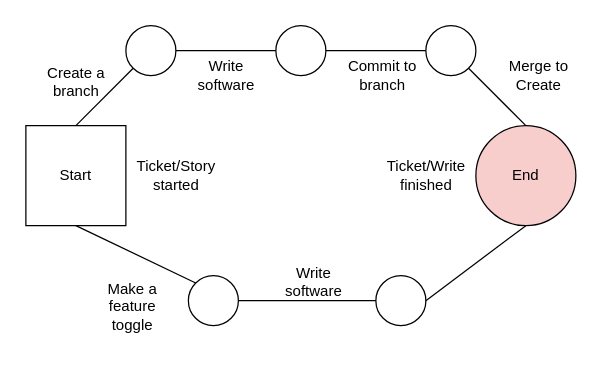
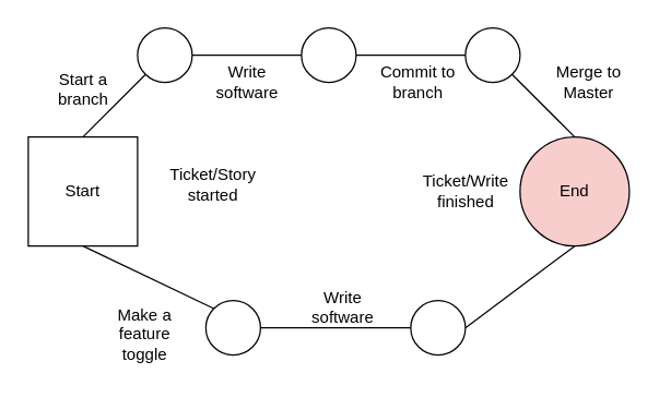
  <mxCell id="0" />
  <mxCell id="1" parent="0" />
  <mxCell id="2" value="Start" style="whiteSpace=wrap;html=1;aspect=fixed;rounded=0;" vertex="1" parent="1"><mxGeometry x="20" y="100" width="80" height="80" as="geometry" /></mxCell>
  <mxCell id="3" value="" style="ellipse;whiteSpace=wrap;html=1;aspect=fixed;" vertex="1" parent="1"><mxGeometry x="100" y="20" width="40" height="40" as="geometry" /></mxCell>
  <mxCell id="4" value="" style="ellipse;whiteSpace=wrap;html=1;aspect=fixed;" vertex="1" parent="1"><mxGeometry x="150" y="220" width="40" height="40" as="geometry" /></mxCell>
  <mxCell id="5" value="" style="endArrow=none;html=1;exitX=0.5;exitY=0;exitDx=0;exitDy=0;entryX=0;entryY=1;entryDx=0;entryDy=0;" edge="1" parent="1" source="2" target="3"><mxGeometry width="50" height="50" relative="1" as="geometry"><mxPoint x="330" y="290" as="sourcePoint" /><mxPoint x="380" y="240" as="targetPoint" /></mxGeometry></mxCell>
  <mxCell id="6" value="" style="endArrow=none;html=1;exitX=0.5;exitY=1;exitDx=0;exitDy=0;entryX=0;entryY=0;entryDx=0;entryDy=0;" edge="1" parent="1" source="2" target="4"><mxGeometry width="50" height="50" relative="1" as="geometry"><mxPoint x="330" y="290" as="sourcePoint" /><mxPoint x="380" y="240" as="targetPoint" /></mxGeometry></mxCell>
- <mxCell id="7" value="Create a &lt;br&gt;branch" style="text;html=1;align=center;verticalAlign=middle;resizable=0;points=[];autosize=1;strokeColor=none;" vertex="1" parent="1"><mxGeometry x="30" y="50" width="60" height="30" as="geometry" /></mxCell>
+ <mxCell id="7" value="Start a &lt;br&gt;branch" style="text;html=1;align=center;verticalAlign=middle;resizable=0;points=[];autosize=1;strokeColor=none;" vertex="1" parent="1"><mxGeometry x="30" y="50" width="60" height="30" as="geometry" /></mxCell>
  <mxCell id="8" value="Make a&lt;br&gt;feature&lt;br&gt;toggle" style="text;html=1;align=center;verticalAlign=middle;resizable=0;points=[];autosize=1;strokeColor=none;" vertex="1" parent="1"><mxGeometry x="80" y="220" width="50" height="50" as="geometry" /></mxCell>
  <mxCell id="9" value="" style="ellipse;whiteSpace=wrap;html=1;aspect=fixed;" vertex="1" parent="1"><mxGeometry x="220" y="20" width="40" height="40" as="geometry" /></mxCell>
  <mxCell id="10" value="" style="endArrow=none;html=1;exitX=1;exitY=0.5;exitDx=0;exitDy=0;entryX=0;entryY=0.5;entryDx=0;entryDy=0;" edge="1" parent="1" source="3" target="9"><mxGeometry width="50" height="50" relative="1" as="geometry"><mxPoint x="330" y="270" as="sourcePoint" /><mxPoint x="380" y="220" as="targetPoint" /></mxGeometry></mxCell>
  <mxCell id="11" value="Write &lt;br&gt;software" style="text;html=1;align=center;verticalAlign=middle;resizable=0;points=[];autosize=1;strokeColor=none;" vertex="1" parent="1"><mxGeometry x="150" y="45" width="60" height="30" as="geometry" /></mxCell>
  <mxCell id="12" value="Write &lt;br&gt;software" style="text;html=1;align=center;verticalAlign=middle;resizable=0;points=[];autosize=1;strokeColor=none;" vertex="1" parent="1"><mxGeometry x="220" y="210" width="60" height="30" as="geometry" /></mxCell>
  <mxCell id="13" value="" style="ellipse;whiteSpace=wrap;html=1;aspect=fixed;" vertex="1" parent="1"><mxGeometry x="300" y="220" width="40" height="40" as="geometry" /></mxCell>
  <mxCell id="14" value="" style="ellipse;whiteSpace=wrap;html=1;aspect=fixed;" vertex="1" parent="1"><mxGeometry x="340" y="20" width="40" height="40" as="geometry" /></mxCell>
  <mxCell id="15" value="" style="endArrow=none;html=1;exitX=1;exitY=0.5;exitDx=0;exitDy=0;entryX=0;entryY=0.5;entryDx=0;entryDy=0;" edge="1" parent="1" source="9" target="14"><mxGeometry width="50" height="50" relative="1" as="geometry"><mxPoint x="330" y="260" as="sourcePoint" /><mxPoint x="380" y="210" as="targetPoint" /></mxGeometry></mxCell>
  <mxCell id="16" value="Commit to&lt;br&gt;branch" style="text;html=1;align=center;verticalAlign=middle;resizable=0;points=[];autosize=1;strokeColor=none;" vertex="1" parent="1"><mxGeometry x="270" y="45" width="70" height="30" as="geometry" /></mxCell>
  <mxCell id="17" value="End" style="ellipse;whiteSpace=wrap;html=1;aspect=fixed;fillColor=#f8cecc;" vertex="1" parent="1"><mxGeometry x="380" y="100" width="80" height="80" as="geometry" /></mxCell>
  <mxCell id="18" value="Ticket/Write&lt;br&gt;finished" style="text;html=1;align=center;verticalAlign=middle;resizable=0;points=[];autosize=1;strokeColor=none;" vertex="1" parent="1"><mxGeometry x="300" y="125" width="80" height="30" as="geometry" /></mxCell>
- <mxCell id="19" value="Ticket/Story&lt;br&gt;started" style="text;html=1;align=center;verticalAlign=middle;resizable=0;points=[];autosize=1;strokeColor=none;" vertex="1" parent="1"><mxGeometry x="100" y="125" width="80" height="30" as="geometry" /></mxCell>
+ <mxCell id="19" value="Ticket/Story&lt;br&gt;started" style="text;html=1;align=center;verticalAlign=middle;resizable=0;points=[];autosize=1;strokeColor=none;" vertex="1" parent="1"><mxGeometry x="115" y="120" width="80" height="30" as="geometry" /></mxCell>
  <mxCell id="20" value="" style="endArrow=none;html=1;exitX=1;exitY=0.5;exitDx=0;exitDy=0;entryX=0;entryY=0.5;entryDx=0;entryDy=0;" edge="1" parent="1" source="4" target="13"><mxGeometry width="50" height="50" relative="1" as="geometry"><mxPoint x="330" y="250" as="sourcePoint" /><mxPoint x="380" y="200" as="targetPoint" /></mxGeometry></mxCell>
  <mxCell id="21" value="" style="endArrow=none;html=1;entryX=0.5;entryY=1;entryDx=0;entryDy=0;" edge="1" parent="1" target="17"><mxGeometry width="50" height="50" relative="1" as="geometry"><mxPoint x="340" y="240" as="sourcePoint" /><mxPoint x="380" y="200" as="targetPoint" /></mxGeometry></mxCell>
  <mxCell id="22" value="" style="endArrow=none;html=1;exitX=1;exitY=1;exitDx=0;exitDy=0;entryX=0.5;entryY=0;entryDx=0;entryDy=0;" edge="1" parent="1" source="14" target="17"><mxGeometry width="50" height="50" relative="1" as="geometry"><mxPoint x="330" y="240" as="sourcePoint" /><mxPoint x="380" y="190" as="targetPoint" /></mxGeometry></mxCell>
- <mxCell id="23" value="Merge to &lt;br&gt;Create" style="text;html=1;align=center;verticalAlign=middle;resizable=0;points=[];autosize=1;strokeColor=none;" vertex="1" parent="1"><mxGeometry x="400" y="45" width="60" height="30" as="geometry" /></mxCell>
+ <mxCell id="23" value="Merge to &lt;br&gt;Master" style="text;html=1;align=center;verticalAlign=middle;resizable=0;points=[];autosize=1;strokeColor=none;" vertex="1" parent="1"><mxGeometry x="400" y="45" width="60" height="30" as="geometry" /></mxCell>
